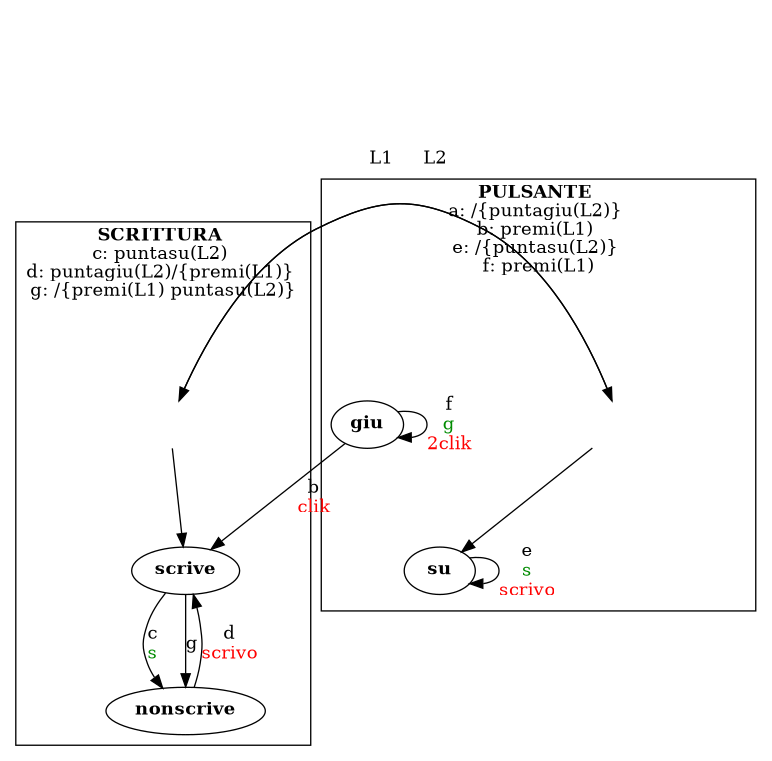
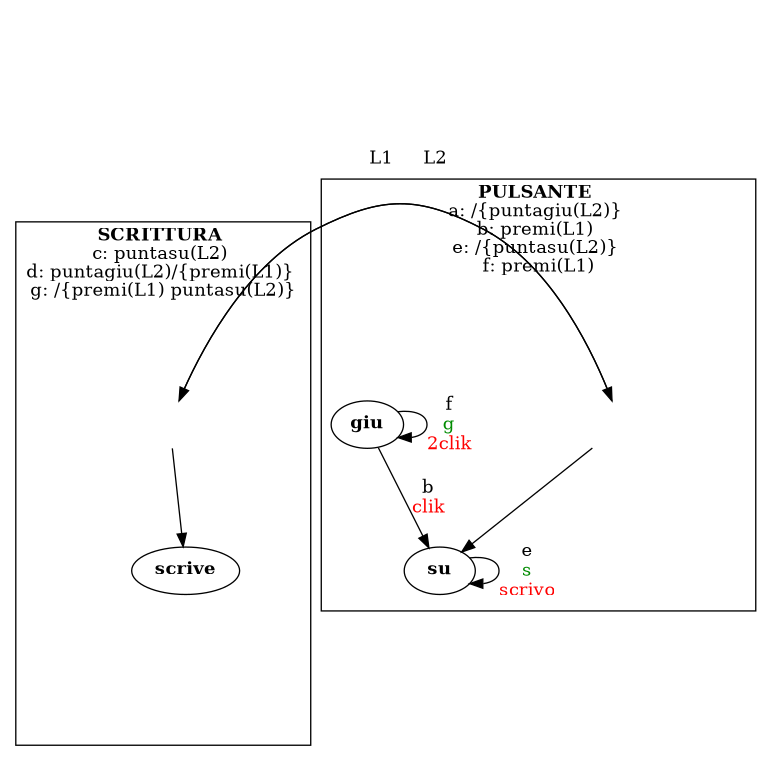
  digraph {
    compound=true
    node [shape=ellipse]
    cSCRITTURA_start [style=invis]
    n2 [label=<<b>scrive</b>>]
-   n3 [label=<<b>nonscrive</b>>]
    cPULSANTE_start [style=invis]
    n5 [label=<<b>su</b>>]
    n6 [label=<<b>giu</b>>]
    subgraph cluster_1 {
      label=<<b>SCRITTURA</b> 		<br/>c: puntasu(L2) 		<br/>d: puntagiu(L2)/{premi(L1)} 		<br/>g: /{premi(L1) puntasu(L2)}>
      cSCRITTURA_start
      n2
-     n3
    }
    subgraph cluster_2 {
      label=<<b>PULSANTE</b> 		<br/>a: /{puntagiu(L2)} 		<br/>b: premi(L1) 		<br/>e: /{puntasu(L2)} 		<br/>f: premi(L1)>
      cPULSANTE_start
      n5
      n6
    }
    cSCRITTURA_start -> n2
    cSCRITTURA_start -> cPULSANTE_start [label=L1]
-   n2 -> n3 [label=<c<br/><font color="green4">s</font>>]
-   n2 -> n3 [label=<g>]
-   n3 -> n2 [label=<d<br/><font color="red">scrivo</font>>]
    cPULSANTE_start -> cSCRITTURA_start [label=L2]
    cPULSANTE_start -> n5
    n5 -> n5 [label=<e<br/><font color="green4">s</font><br/><font color="red">scrivo</font>>]
-   n6 -> n2 [label=<b<br/><font color="red">clik</font>>]
+   n6 -> n5 [label=<b<br/><font color="red">clik</font>>]
    n6 -> n6 [label=<f<br/><font color="green4">g</font><br/><font color="red">2clik</font>>]
  }
